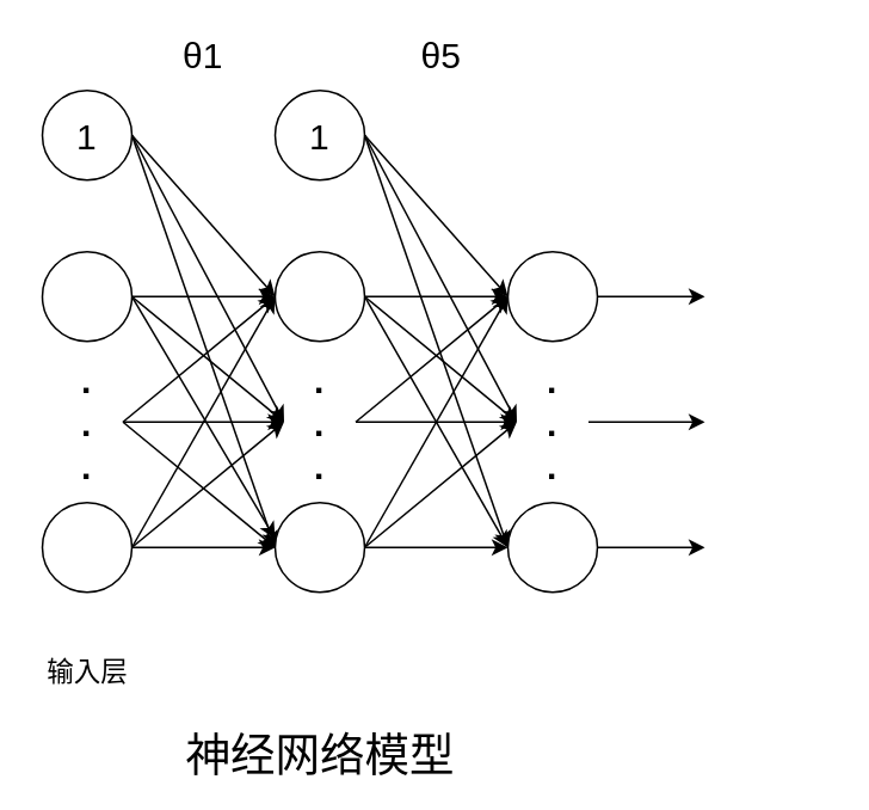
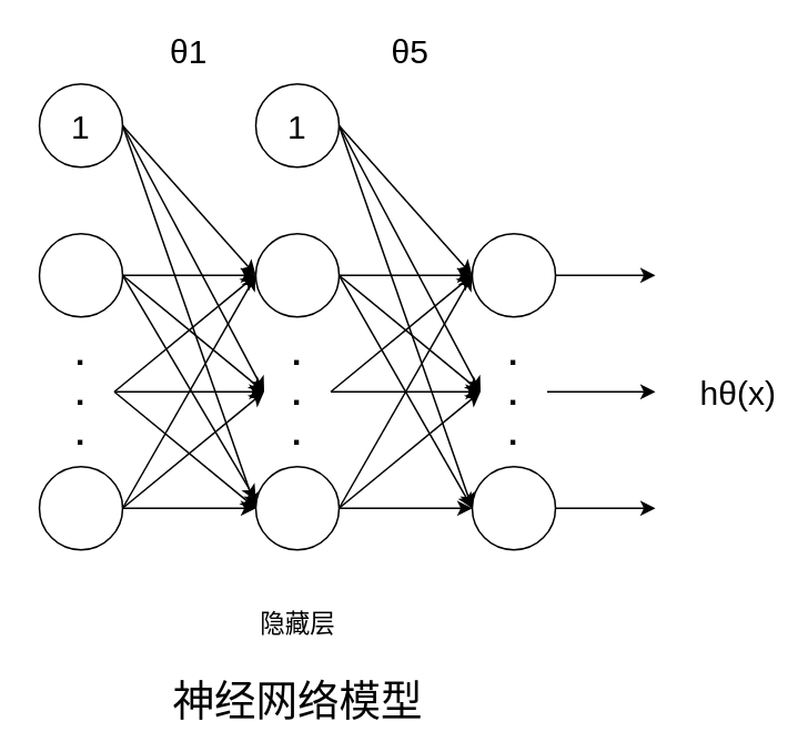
  <mxCell id="0" />
  <mxCell id="1" parent="0" />
  <mxCell id="2" value="&lt;font style=&quot;font-size: 20px&quot;&gt;1&lt;/font&gt;" style="ellipse;whiteSpace=wrap;html=1;aspect=fixed;" vertex="1" parent="1"><mxGeometry x="23" y="50" width="50" height="50" as="geometry" /></mxCell>
  <mxCell id="3" value="" style="ellipse;whiteSpace=wrap;html=1;aspect=fixed;" vertex="1" parent="1"><mxGeometry x="23" y="140" width="50" height="50" as="geometry" /></mxCell>
  <mxCell id="4" style="edgeStyle=orthogonalEdgeStyle;rounded=0;orthogonalLoop=1;jettySize=auto;html=1;exitX=1;exitY=0.5;exitDx=0;exitDy=0;entryX=0;entryY=0.5;entryDx=0;entryDy=0;" edge="1" parent="1" source="5" target="14"><mxGeometry relative="1" as="geometry" /></mxCell>
  <mxCell id="5" value="&lt;div style=&quot;font-size: 20px&quot;&gt;&lt;font style=&quot;font-size: 20px&quot;&gt;&lt;b&gt;.&lt;/b&gt;&lt;/font&gt;&lt;/div&gt;&lt;div style=&quot;font-size: 20px&quot;&gt;&lt;font style=&quot;font-size: 20px&quot;&gt;&lt;b&gt;.&lt;/b&gt;&lt;/font&gt;&lt;/div&gt;&lt;div style=&quot;font-size: 20px&quot;&gt;&lt;font style=&quot;font-size: 20px&quot;&gt;&lt;b&gt;.&lt;br&gt;&lt;/b&gt;&lt;/font&gt;&lt;/div&gt;" style="text;html=1;strokeColor=none;fillColor=none;align=center;verticalAlign=middle;whiteSpace=wrap;rounded=0;" vertex="1" parent="1"><mxGeometry x="28" y="200" width="40" height="70" as="geometry" /></mxCell>
  <mxCell id="6" value="" style="ellipse;whiteSpace=wrap;html=1;aspect=fixed;" vertex="1" parent="1"><mxGeometry x="23" y="280" width="50" height="50" as="geometry" /></mxCell>
  <mxCell id="7" value="&lt;font style=&quot;font-size: 20px&quot;&gt;1&lt;/font&gt;" style="ellipse;whiteSpace=wrap;html=1;aspect=fixed;" vertex="1" parent="1"><mxGeometry x="153" y="50" width="50" height="50" as="geometry" /></mxCell>
  <mxCell id="8" value="" style="ellipse;whiteSpace=wrap;html=1;aspect=fixed;" vertex="1" parent="1"><mxGeometry x="153" y="140" width="50" height="50" as="geometry" /></mxCell>
  <mxCell id="9" value="" style="ellipse;whiteSpace=wrap;html=1;aspect=fixed;" vertex="1" parent="1"><mxGeometry x="153" y="280" width="50" height="50" as="geometry" /></mxCell>
  <mxCell id="10" value="" style="endArrow=classic;html=1;entryX=0;entryY=0.5;entryDx=0;entryDy=0;exitX=1;exitY=0.5;exitDx=0;exitDy=0;" edge="1" parent="1" source="2" target="8"><mxGeometry width="50" height="50" relative="1" as="geometry"><mxPoint x="93" y="160" as="sourcePoint" /><mxPoint x="143" y="110" as="targetPoint" /></mxGeometry></mxCell>
  <mxCell id="11" value="" style="endArrow=classic;html=1;exitX=1;exitY=0.5;exitDx=0;exitDy=0;entryX=0;entryY=0.5;entryDx=0;entryDy=0;" edge="1" parent="1" source="2" target="9"><mxGeometry width="50" height="50" relative="1" as="geometry"><mxPoint x="113" y="250" as="sourcePoint" /><mxPoint x="163" y="200" as="targetPoint" /></mxGeometry></mxCell>
  <mxCell id="12" value="" style="endArrow=classic;html=1;entryX=0;entryY=0.5;entryDx=0;entryDy=0;exitX=1;exitY=0.5;exitDx=0;exitDy=0;" edge="1" parent="1" source="3" target="8"><mxGeometry width="50" height="50" relative="1" as="geometry"><mxPoint x="103" y="250" as="sourcePoint" /><mxPoint x="153" y="200" as="targetPoint" /></mxGeometry></mxCell>
  <mxCell id="13" value="" style="endArrow=classic;html=1;exitX=1;exitY=0.5;exitDx=0;exitDy=0;" edge="1" parent="1" source="3"><mxGeometry width="50" height="50" relative="1" as="geometry"><mxPoint x="113" y="270" as="sourcePoint" /><mxPoint x="153" y="300" as="targetPoint" /></mxGeometry></mxCell>
  <mxCell id="14" value="&lt;div style=&quot;font-size: 20px&quot;&gt;&lt;font style=&quot;font-size: 20px&quot;&gt;&lt;b&gt;.&lt;/b&gt;&lt;/font&gt;&lt;/div&gt;&lt;div style=&quot;font-size: 20px&quot;&gt;&lt;font style=&quot;font-size: 20px&quot;&gt;&lt;b&gt;.&lt;/b&gt;&lt;/font&gt;&lt;/div&gt;&lt;div style=&quot;font-size: 20px&quot;&gt;&lt;font style=&quot;font-size: 20px&quot;&gt;&lt;b&gt;.&lt;br&gt;&lt;/b&gt;&lt;/font&gt;&lt;/div&gt;" style="text;html=1;strokeColor=none;fillColor=none;align=center;verticalAlign=middle;whiteSpace=wrap;rounded=0;" vertex="1" parent="1"><mxGeometry x="158" y="200" width="40" height="70" as="geometry" /></mxCell>
  <mxCell id="15" value="" style="endArrow=classic;html=1;entryX=0;entryY=0.5;entryDx=0;entryDy=0;exitX=1;exitY=0.5;exitDx=0;exitDy=0;" edge="1" parent="1" source="5" target="8"><mxGeometry width="50" height="50" relative="1" as="geometry"><mxPoint x="113" y="430" as="sourcePoint" /><mxPoint x="293" y="390" as="targetPoint" /></mxGeometry></mxCell>
  <mxCell id="16" value="" style="endArrow=classic;html=1;entryX=0;entryY=0.5;entryDx=0;entryDy=0;exitX=1;exitY=0.5;exitDx=0;exitDy=0;" edge="1" parent="1" source="5" target="9"><mxGeometry width="50" height="50" relative="1" as="geometry"><mxPoint x="133" y="430" as="sourcePoint" /><mxPoint x="183" y="380" as="targetPoint" /></mxGeometry></mxCell>
  <mxCell id="17" value="" style="endArrow=classic;html=1;entryX=0;entryY=0.5;entryDx=0;entryDy=0;exitX=1;exitY=0.5;exitDx=0;exitDy=0;" edge="1" parent="1" source="6" target="8"><mxGeometry width="50" height="50" relative="1" as="geometry"><mxPoint x="63" y="420" as="sourcePoint" /><mxPoint x="113" y="370" as="targetPoint" /></mxGeometry></mxCell>
  <mxCell id="18" value="" style="endArrow=classic;html=1;entryX=0;entryY=0.5;entryDx=0;entryDy=0;exitX=1;exitY=0.5;exitDx=0;exitDy=0;" edge="1" parent="1" source="6" target="14"><mxGeometry width="50" height="50" relative="1" as="geometry"><mxPoint x="93" y="450" as="sourcePoint" /><mxPoint x="143" y="400" as="targetPoint" /></mxGeometry></mxCell>
  <mxCell id="19" value="" style="endArrow=classic;html=1;entryX=0;entryY=0.5;entryDx=0;entryDy=0;exitX=1;exitY=0.5;exitDx=0;exitDy=0;" edge="1" parent="1" source="2" target="14"><mxGeometry width="50" height="50" relative="1" as="geometry"><mxPoint x="103" y="470" as="sourcePoint" /><mxPoint x="153" y="420" as="targetPoint" /></mxGeometry></mxCell>
  <mxCell id="20" value="" style="endArrow=classic;html=1;entryX=0;entryY=0.5;entryDx=0;entryDy=0;exitX=1;exitY=0.5;exitDx=0;exitDy=0;" edge="1" parent="1" source="3" target="14"><mxGeometry width="50" height="50" relative="1" as="geometry"><mxPoint x="73" y="440" as="sourcePoint" /><mxPoint x="123" y="390" as="targetPoint" /></mxGeometry></mxCell>
  <mxCell id="21" value="" style="endArrow=classic;html=1;entryX=0;entryY=0.5;entryDx=0;entryDy=0;exitX=1;exitY=0.5;exitDx=0;exitDy=0;" edge="1" parent="1" source="6" target="9"><mxGeometry width="50" height="50" relative="1" as="geometry"><mxPoint x="73" y="480" as="sourcePoint" /><mxPoint x="123" y="430" as="targetPoint" /></mxGeometry></mxCell>
  <mxCell id="22" value="" style="ellipse;whiteSpace=wrap;html=1;aspect=fixed;" vertex="1" parent="1"><mxGeometry x="283" y="140" width="50" height="50" as="geometry" /></mxCell>
  <mxCell id="23" value="" style="ellipse;whiteSpace=wrap;html=1;aspect=fixed;" vertex="1" parent="1"><mxGeometry x="283" y="280" width="50" height="50" as="geometry" /></mxCell>
  <mxCell id="24" value="&lt;div style=&quot;font-size: 20px&quot;&gt;&lt;font style=&quot;font-size: 20px&quot;&gt;&lt;b&gt;.&lt;/b&gt;&lt;/font&gt;&lt;/div&gt;&lt;div style=&quot;font-size: 20px&quot;&gt;&lt;font style=&quot;font-size: 20px&quot;&gt;&lt;b&gt;.&lt;/b&gt;&lt;/font&gt;&lt;/div&gt;&lt;div style=&quot;font-size: 20px&quot;&gt;&lt;font style=&quot;font-size: 20px&quot;&gt;&lt;b&gt;.&lt;br&gt;&lt;/b&gt;&lt;/font&gt;&lt;/div&gt;" style="text;html=1;strokeColor=none;fillColor=none;align=center;verticalAlign=middle;whiteSpace=wrap;rounded=0;" vertex="1" parent="1"><mxGeometry x="288" y="200" width="40" height="70" as="geometry" /></mxCell>
  <mxCell id="25" value="" style="endArrow=classic;html=1;entryX=0;entryY=0.5;entryDx=0;entryDy=0;exitX=1;exitY=0.5;exitDx=0;exitDy=0;" edge="1" parent="1" source="8" target="22"><mxGeometry width="50" height="50" relative="1" as="geometry"><mxPoint x="253" y="140" as="sourcePoint" /><mxPoint x="303" y="90" as="targetPoint" /></mxGeometry></mxCell>
  <mxCell id="26" value="" style="endArrow=classic;html=1;entryX=0;entryY=0.5;entryDx=0;entryDy=0;exitX=1;exitY=0.5;exitDx=0;exitDy=0;" edge="1" parent="1" source="8" target="23"><mxGeometry width="50" height="50" relative="1" as="geometry"><mxPoint x="213" y="260" as="sourcePoint" /><mxPoint x="263" y="210" as="targetPoint" /></mxGeometry></mxCell>
  <mxCell id="27" value="" style="endArrow=classic;html=1;entryX=0;entryY=0.5;entryDx=0;entryDy=0;exitX=1;exitY=0.5;exitDx=0;exitDy=0;" edge="1" parent="1" source="8" target="24"><mxGeometry width="50" height="50" relative="1" as="geometry"><mxPoint x="213" y="250" as="sourcePoint" /><mxPoint x="263" y="200" as="targetPoint" /></mxGeometry></mxCell>
  <mxCell id="28" value="" style="endArrow=classic;html=1;entryX=0;entryY=0.5;entryDx=0;entryDy=0;exitX=1;exitY=0.5;exitDx=0;exitDy=0;" edge="1" parent="1" source="14" target="22"><mxGeometry width="50" height="50" relative="1" as="geometry"><mxPoint x="213" y="440" as="sourcePoint" /><mxPoint x="263" y="390" as="targetPoint" /></mxGeometry></mxCell>
  <mxCell id="29" value="" style="endArrow=classic;html=1;entryX=0;entryY=0.5;entryDx=0;entryDy=0;exitX=1;exitY=0.5;exitDx=0;exitDy=0;" edge="1" parent="1" source="14" target="24"><mxGeometry width="50" height="50" relative="1" as="geometry"><mxPoint x="213" y="460" as="sourcePoint" /><mxPoint x="263" y="410" as="targetPoint" /></mxGeometry></mxCell>
  <mxCell id="30" value="" style="endArrow=classic;html=1;entryX=0;entryY=0.5;entryDx=0;entryDy=0;exitX=1;exitY=0.5;exitDx=0;exitDy=0;" edge="1" parent="1" source="9" target="23"><mxGeometry width="50" height="50" relative="1" as="geometry"><mxPoint x="213" y="440" as="sourcePoint" /><mxPoint x="263" y="390" as="targetPoint" /></mxGeometry></mxCell>
  <mxCell id="31" value="" style="endArrow=classic;html=1;entryX=0;entryY=0.5;entryDx=0;entryDy=0;exitX=1;exitY=0.5;exitDx=0;exitDy=0;" edge="1" parent="1" source="9" target="24"><mxGeometry width="50" height="50" relative="1" as="geometry"><mxPoint x="253" y="460" as="sourcePoint" /><mxPoint x="303" y="410" as="targetPoint" /></mxGeometry></mxCell>
  <mxCell id="32" value="" style="endArrow=classic;html=1;entryX=0;entryY=0.5;entryDx=0;entryDy=0;exitX=1;exitY=0.5;exitDx=0;exitDy=0;" edge="1" parent="1" source="9" target="22"><mxGeometry width="50" height="50" relative="1" as="geometry"><mxPoint x="233" y="450" as="sourcePoint" /><mxPoint x="283" y="400" as="targetPoint" /></mxGeometry></mxCell>
  <mxCell id="33" value="" style="endArrow=classic;html=1;entryX=0;entryY=0.5;entryDx=0;entryDy=0;exitX=1;exitY=0.5;exitDx=0;exitDy=0;" edge="1" parent="1" source="7" target="22"><mxGeometry width="50" height="50" relative="1" as="geometry"><mxPoint x="183" y="480" as="sourcePoint" /><mxPoint x="233" y="430" as="targetPoint" /></mxGeometry></mxCell>
  <mxCell id="34" value="" style="endArrow=classic;html=1;entryX=0;entryY=0.5;entryDx=0;entryDy=0;exitX=1;exitY=0.5;exitDx=0;exitDy=0;" edge="1" parent="1" source="7" target="23"><mxGeometry width="50" height="50" relative="1" as="geometry"><mxPoint x="213" y="450" as="sourcePoint" /><mxPoint x="263" y="400" as="targetPoint" /></mxGeometry></mxCell>
  <mxCell id="35" value="" style="endArrow=classic;html=1;entryX=0;entryY=0.5;entryDx=0;entryDy=0;exitX=1;exitY=0.5;exitDx=0;exitDy=0;" edge="1" parent="1" source="7" target="24"><mxGeometry width="50" height="50" relative="1" as="geometry"><mxPoint x="223" y="500" as="sourcePoint" /><mxPoint x="273" y="450" as="targetPoint" /></mxGeometry></mxCell>
- <mxCell id="36" value="&lt;font style=&quot;font-size: 15px&quot;&gt;输入层&lt;/font&gt;" style="text;html=1;strokeColor=none;fillColor=none;align=center;verticalAlign=middle;whiteSpace=wrap;rounded=0;" vertex="1" parent="1"><mxGeometry x="20.5" y="364" width="55" height="20" as="geometry" /></mxCell>
+ <mxCell id="37" value="&lt;font style=&quot;font-size: 15px&quot;&gt;隐藏层&lt;/font&gt;" style="text;html=1;strokeColor=none;fillColor=none;align=center;verticalAlign=middle;whiteSpace=wrap;rounded=0;" vertex="1" parent="1"><mxGeometry x="150.5" y="364" width="55" height="20" as="geometry" /></mxCell>
  <mxCell id="38" value="" style="endArrow=classic;html=1;exitX=1;exitY=0.5;exitDx=0;exitDy=0;" edge="1" parent="1" source="22"><mxGeometry width="50" height="50" relative="1" as="geometry"><mxPoint x="393" y="190" as="sourcePoint" /><mxPoint x="393" y="165" as="targetPoint" /></mxGeometry></mxCell>
  <mxCell id="39" value="" style="endArrow=classic;html=1;exitX=1;exitY=0.5;exitDx=0;exitDy=0;" edge="1" parent="1" source="24"><mxGeometry width="50" height="50" relative="1" as="geometry"><mxPoint x="363" y="260" as="sourcePoint" /><mxPoint x="393" y="235" as="targetPoint" /></mxGeometry></mxCell>
  <mxCell id="40" value="" style="endArrow=classic;html=1;exitX=1;exitY=0.5;exitDx=0;exitDy=0;" edge="1" parent="1" source="23"><mxGeometry width="50" height="50" relative="1" as="geometry"><mxPoint x="453" y="330" as="sourcePoint" /><mxPoint x="393" y="305" as="targetPoint" /></mxGeometry></mxCell>
+ <mxCell id="41" value="&lt;font style=&quot;font-size: 20px&quot;&gt;h&lt;font style=&quot;font-size: 20px&quot;&gt;θ&lt;/font&gt;(x)&lt;/font&gt;" style="text;html=1;strokeColor=none;fillColor=none;align=center;verticalAlign=middle;whiteSpace=wrap;rounded=0;" vertex="1" parent="1"><mxGeometry x="423" y="225" width="40" height="20" as="geometry" /></mxCell>
  <mxCell id="42" value="&lt;font style=&quot;font-size: 20px&quot;&gt;&lt;font style=&quot;font-size: 20px&quot;&gt;θ1&lt;/font&gt;&lt;/font&gt;" style="text;html=1;strokeColor=none;fillColor=none;align=center;verticalAlign=middle;whiteSpace=wrap;rounded=0;" vertex="1" parent="1"><mxGeometry x="93" y="20" width="40" height="20" as="geometry" /></mxCell>
  <mxCell id="43" value="&lt;font style=&quot;font-size: 20px&quot;&gt;&lt;font style=&quot;font-size: 20px&quot;&gt;θ5&lt;/font&gt;&lt;/font&gt;" style="text;html=1;strokeColor=none;fillColor=none;align=center;verticalAlign=middle;whiteSpace=wrap;rounded=0;" vertex="1" parent="1"><mxGeometry x="226" y="20" width="40" height="20" as="geometry" /></mxCell>
  <mxCell id="44" value="&lt;font style=&quot;font-size: 25px&quot;&gt;神经网络模型&lt;/font&gt;" style="text;html=1;strokeColor=none;fillColor=none;align=center;verticalAlign=middle;whiteSpace=wrap;rounded=0;" vertex="1" parent="1"><mxGeometry x="45.5" y="410" width="265" height="20" as="geometry" /></mxCell>
